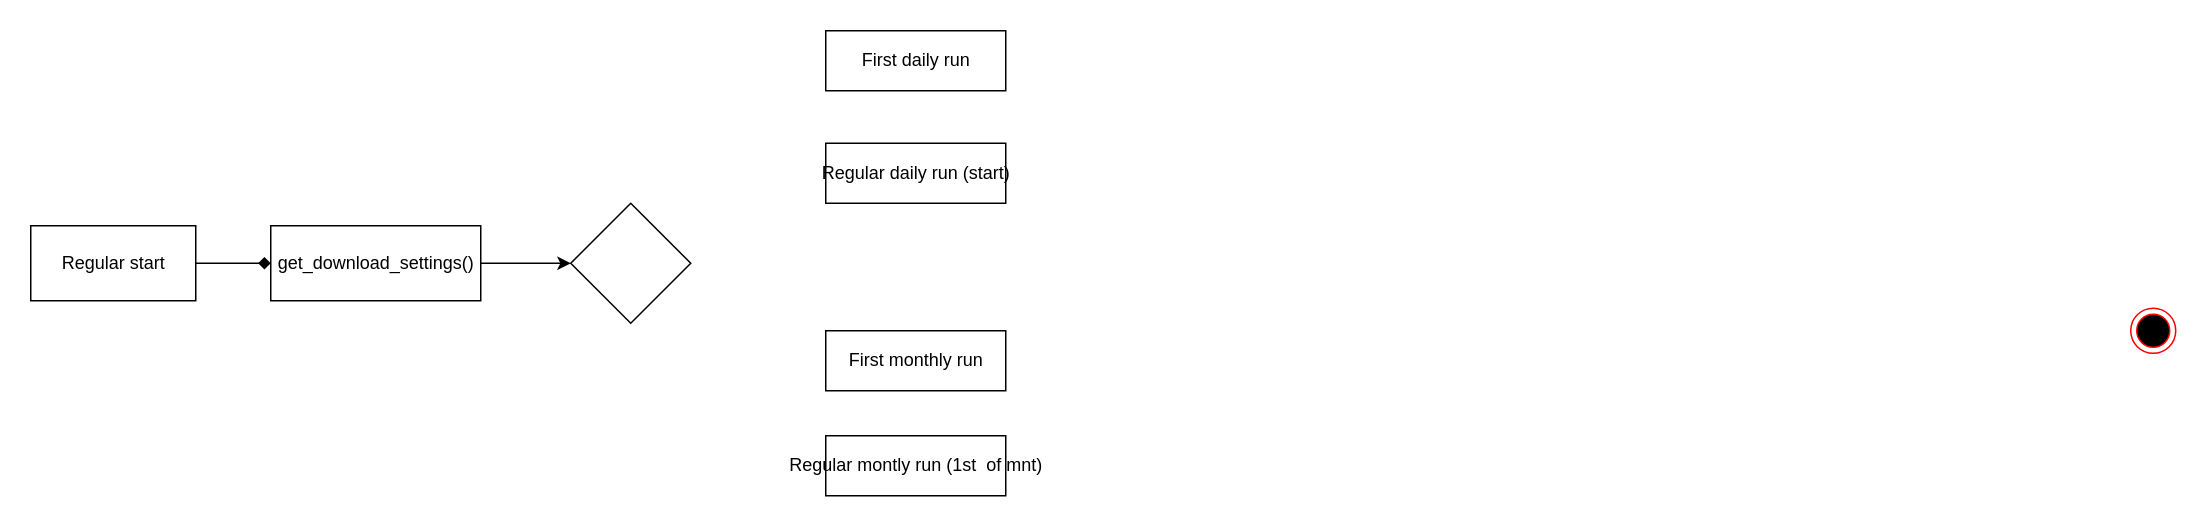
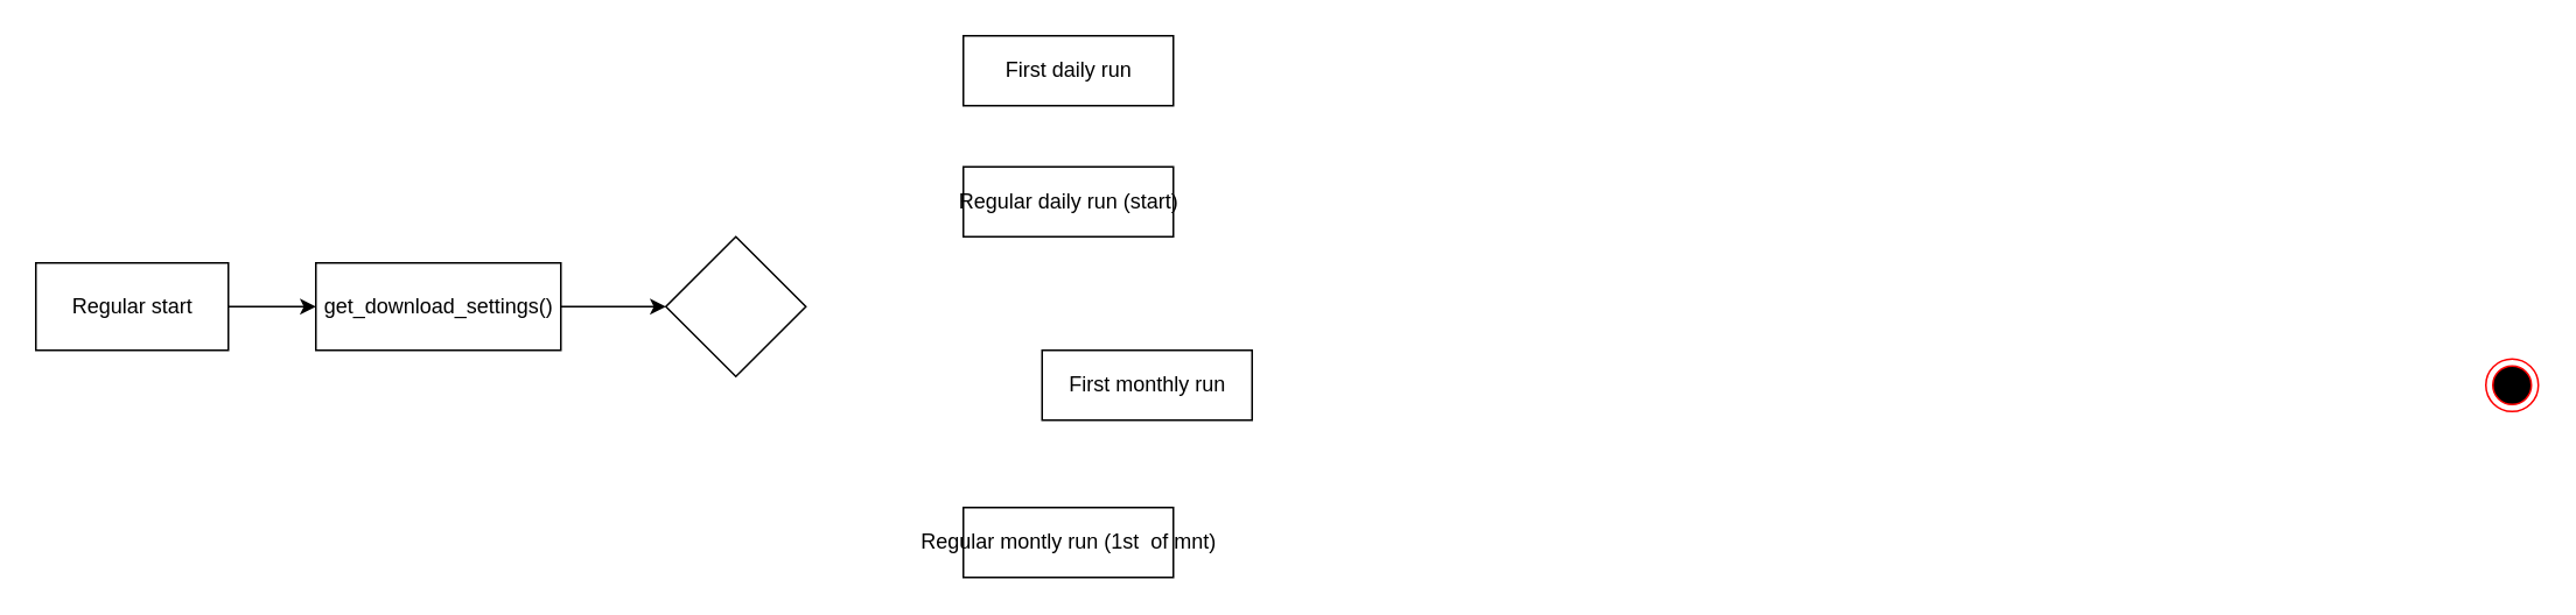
  <mxCell id="0" />
  <mxCell id="1" parent="0" />
- <mxCell id="2" value="" style="edgeStyle=orthogonalEdgeStyle;rounded=0;orthogonalLoop=1;jettySize=auto;html=1;endArrow=diamond;" edge="1" parent="1" source="3" target="6"><mxGeometry relative="1" as="geometry" /></mxCell>
+ <mxCell id="2" value="" style="edgeStyle=orthogonalEdgeStyle;rounded=0;orthogonalLoop=1;jettySize=auto;html=1;" edge="1" parent="1" source="3" target="6"><mxGeometry relative="1" as="geometry" /></mxCell>
  <mxCell id="3" value="Regular start" style="html=1;" vertex="1" parent="1"><mxGeometry x="20" y="150" width="110" height="50" as="geometry" /></mxCell>
  <mxCell id="4" value="" style="ellipse;html=1;shape=endState;fillColor=#000000;strokeColor=#ff0000;" vertex="1" parent="1"><mxGeometry x="1420" y="205" width="30" height="30" as="geometry" /></mxCell>
  <mxCell id="5" value="" style="edgeStyle=orthogonalEdgeStyle;rounded=0;orthogonalLoop=1;jettySize=auto;html=1;" edge="1" parent="1" source="6" target="11"><mxGeometry relative="1" as="geometry" /></mxCell>
  <mxCell id="6" value="get_download_settings()" style="html=1;" vertex="1" parent="1"><mxGeometry x="180" y="150" width="140" height="50" as="geometry" /></mxCell>
  <mxCell id="7" value="First daily run" style="html=1;" vertex="1" parent="1"><mxGeometry x="550" y="20" width="120" height="40" as="geometry" /></mxCell>
- <mxCell id="8" value="First monthly run" style="html=1;" vertex="1" parent="1"><mxGeometry x="550" y="220" width="120" height="40" as="geometry" /></mxCell>
+ <mxCell id="8" value="First monthly run" style="html=1;" vertex="1" parent="1"><mxGeometry x="595" y="200" width="120" height="40" as="geometry" /></mxCell>
  <mxCell id="9" value="Regular daily run (start)" style="html=1;" vertex="1" parent="1"><mxGeometry x="550" y="95" width="120" height="40" as="geometry" /></mxCell>
  <mxCell id="10" value="Regular montly run (1st&amp;nbsp; of mnt)" style="html=1;" vertex="1" parent="1"><mxGeometry x="550" y="290" width="120" height="40" as="geometry" /></mxCell>
  <mxCell id="11" value="" style="rhombus;whiteSpace=wrap;html=1;" vertex="1" parent="1"><mxGeometry x="380" y="135" width="80" height="80" as="geometry" /></mxCell>
